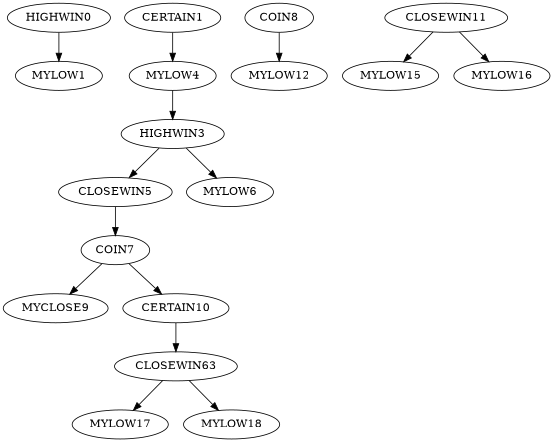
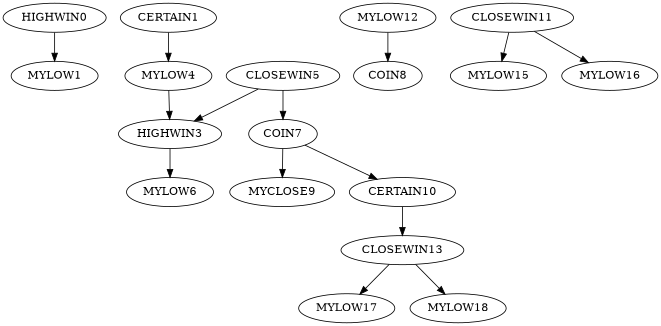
  digraph {
    n1 [label=MYLOW1]
    HIGHWIN0
    CERTAIN1
    MYLOW4
    HIGHWIN3
    CLOSEWIN5
    MYLOW6
    COIN7
    MYCLOSE9
    CERTAIN10
    COIN8
    MYLOW12
-   CLOSEWIN13 [label=CLOSEWIN63]
+   CLOSEWIN13
    CLOSEWIN11
    MYLOW15
    MYLOW16
    MYLOW17
    MYLOW18
    HIGHWIN0 -> n1
    CERTAIN1 -> MYLOW4
    MYLOW4 -> HIGHWIN3
-   HIGHWIN3 -> CLOSEWIN5
+   CLOSEWIN5 -> HIGHWIN3
    HIGHWIN3 -> MYLOW6
    CLOSEWIN5 -> COIN7
    COIN7 -> MYCLOSE9
    COIN7 -> CERTAIN10
    CERTAIN10 -> CLOSEWIN13
-   COIN8 -> MYLOW12
+   MYLOW12 -> COIN8
    CLOSEWIN13 -> MYLOW17
    CLOSEWIN13 -> MYLOW18
    CLOSEWIN11 -> MYLOW15
    CLOSEWIN11 -> MYLOW16
  }
